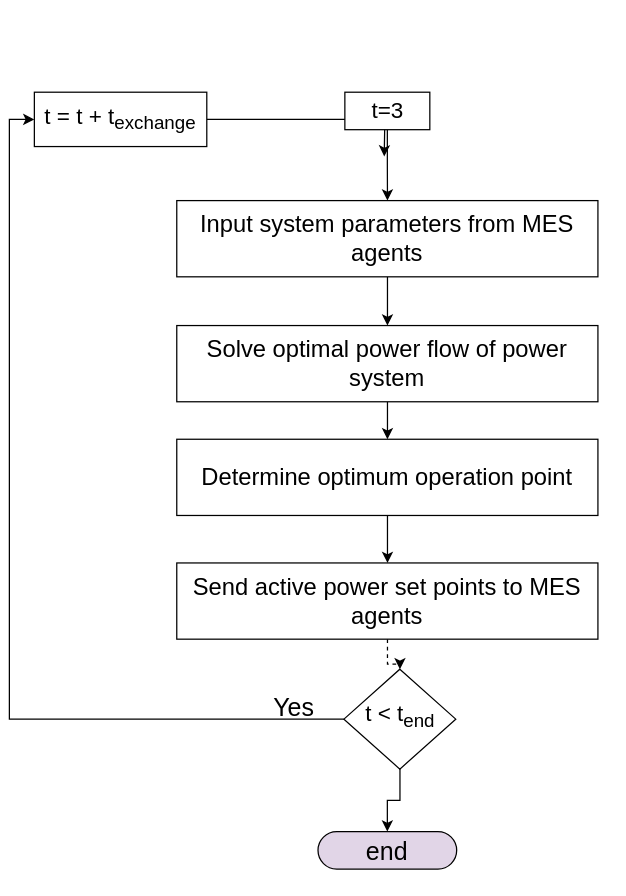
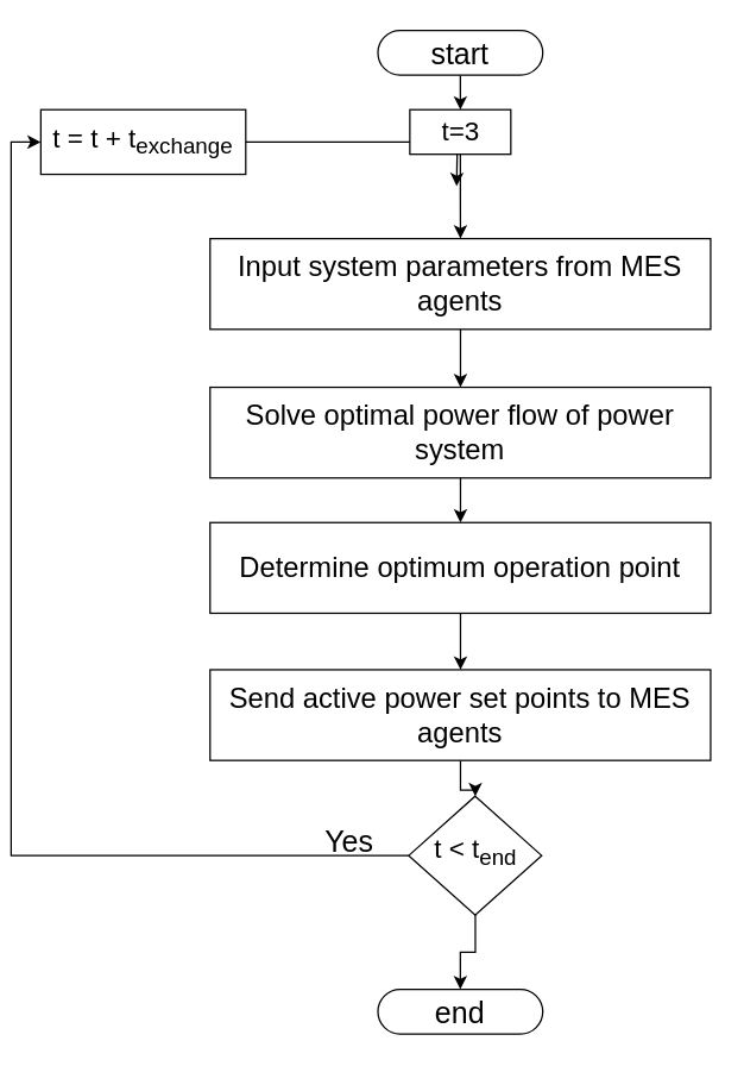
  <mxCell id="0" />
  <mxCell id="1" parent="0" />
- <mxCell id="4" value="&lt;font style=&quot;font-size: 20px&quot;&gt;end&lt;/font&gt;" style="whiteSpace=wrap;html=1;rounded=1;arcSize=50;align=center;fillColor=#e1d5e7;" vertex="1" parent="1"><mxGeometry x="247" y="665" width="111" height="30" as="geometry" /></mxCell>
+ <mxCell id="2" value="" style="edgeStyle=orthogonalEdgeStyle;rounded=0;orthogonalLoop=1;jettySize=auto;html=1;" edge="1" parent="1" source="3" target="19"><mxGeometry relative="1" as="geometry" /></mxCell>
+ <mxCell id="3" value="&lt;font style=&quot;font-size: 20px&quot;&gt;start&lt;/font&gt;" style="whiteSpace=wrap;html=1;rounded=1;arcSize=50;align=center;" vertex="1" parent="1"><mxGeometry x="247" y="20" width="111" height="30" as="geometry" /></mxCell>
+ <mxCell id="4" value="&lt;font style=&quot;font-size: 20px&quot;&gt;end&lt;/font&gt;" style="whiteSpace=wrap;html=1;rounded=1;arcSize=50;align=center;" vertex="1" parent="1"><mxGeometry x="247" y="665" width="111" height="30" as="geometry" /></mxCell>
  <mxCell id="5" value="" style="edgeStyle=orthogonalEdgeStyle;rounded=0;orthogonalLoop=1;jettySize=auto;html=1;" edge="1" parent="1" source="6" target="8"><mxGeometry relative="1" as="geometry" /></mxCell>
  <mxCell id="6" value="&lt;span style=&quot;font-size: 19px&quot;&gt;Solve optimal power flow of power system&lt;/span&gt;" style="rounded=0;whiteSpace=wrap;html=1;" vertex="1" parent="1"><mxGeometry x="133.97" y="260" width="337.06" height="61" as="geometry" /></mxCell>
  <mxCell id="7" value="" style="edgeStyle=orthogonalEdgeStyle;rounded=0;orthogonalLoop=1;jettySize=auto;html=1;" edge="1" parent="1" source="8" target="10"><mxGeometry relative="1" as="geometry" /></mxCell>
  <mxCell id="8" value="&lt;span style=&quot;font-size: 19px&quot;&gt;Determine optimum operation point&lt;/span&gt;" style="rounded=0;whiteSpace=wrap;html=1;" vertex="1" parent="1"><mxGeometry x="133.97" y="351" width="337.06" height="61" as="geometry" /></mxCell>
- <mxCell id="9" value="" style="edgeStyle=orthogonalEdgeStyle;rounded=0;orthogonalLoop=1;jettySize=auto;html=1;dashed=1;" edge="1" parent="1" source="10" target="15"><mxGeometry relative="1" as="geometry" /></mxCell>
+ <mxCell id="9" value="" style="edgeStyle=orthogonalEdgeStyle;rounded=0;orthogonalLoop=1;jettySize=auto;html=1;" edge="1" parent="1" source="10" target="15"><mxGeometry relative="1" as="geometry" /></mxCell>
  <mxCell id="10" value="&lt;span style=&quot;font-size: 19px&quot;&gt;Send active power set points to MES agents&lt;/span&gt;" style="rounded=0;whiteSpace=wrap;html=1;" vertex="1" parent="1"><mxGeometry x="133.97" y="450" width="337.06" height="61" as="geometry" /></mxCell>
  <mxCell id="11" value="" style="edgeStyle=orthogonalEdgeStyle;rounded=0;orthogonalLoop=1;jettySize=auto;html=1;" edge="1" parent="1" source="12" target="6"><mxGeometry relative="1" as="geometry" /></mxCell>
  <mxCell id="12" value="&lt;span style=&quot;font-size: 19px&quot;&gt;Input system parameters from MES agents&lt;/span&gt;" style="rounded=0;whiteSpace=wrap;html=1;" vertex="1" parent="1"><mxGeometry x="133.97" y="160" width="337.06" height="61" as="geometry" /></mxCell>
  <mxCell id="13" value="" style="edgeStyle=orthogonalEdgeStyle;rounded=0;orthogonalLoop=1;jettySize=auto;html=1;" edge="1" parent="1" source="15" target="4"><mxGeometry relative="1" as="geometry" /></mxCell>
  <mxCell id="14" style="edgeStyle=orthogonalEdgeStyle;rounded=0;orthogonalLoop=1;jettySize=auto;html=1;exitX=0;exitY=0.5;exitDx=0;exitDy=0;entryX=0;entryY=0.5;entryDx=0;entryDy=0;" edge="1" parent="1" source="15" target="17"><mxGeometry relative="1" as="geometry" /></mxCell>
  <mxCell id="15" value="&lt;font style=&quot;font-size: 18px&quot;&gt;t &amp;lt; t&lt;sub&gt;end&lt;/sub&gt;&lt;/font&gt;" style="rhombus;whiteSpace=wrap;html=1;shadow=0;fontFamily=Helvetica;fontSize=12;align=center;strokeWidth=1;spacing=6;spacingTop=-4;" vertex="1" parent="1"><mxGeometry x="267.75" y="535" width="89.5" height="80" as="geometry" /></mxCell>
  <mxCell id="16" style="edgeStyle=orthogonalEdgeStyle;rounded=0;orthogonalLoop=1;jettySize=auto;html=1;exitX=1;exitY=0.5;exitDx=0;exitDy=0;" edge="1" parent="1" source="17"><mxGeometry relative="1" as="geometry"><mxPoint x="300" y="124.667" as="targetPoint" /></mxGeometry></mxCell>
  <mxCell id="17" value="&lt;font style=&quot;font-size: 18px&quot;&gt;t = t + t&lt;sub&gt;exchange&lt;/sub&gt;&lt;/font&gt;" style="rounded=0;whiteSpace=wrap;html=1;" vertex="1" parent="1"><mxGeometry x="20" y="73.25" width="138" height="43.5" as="geometry" /></mxCell>
  <mxCell id="18" value="" style="edgeStyle=orthogonalEdgeStyle;rounded=0;orthogonalLoop=1;jettySize=auto;html=1;" edge="1" parent="1" source="19" target="12"><mxGeometry relative="1" as="geometry" /></mxCell>
  <mxCell id="19" value="&lt;font style=&quot;font-size: 18px&quot;&gt;t=3&lt;/font&gt;" style="rounded=0;whiteSpace=wrap;html=1;" vertex="1" parent="1"><mxGeometry x="268.5" y="73.25" width="68" height="30" as="geometry" /></mxCell>
  <mxCell id="20" value="&lt;font style=&quot;font-size: 20px&quot;&gt;Yes&lt;/font&gt;" style="text;html=1;strokeColor=none;fillColor=none;align=center;verticalAlign=middle;whiteSpace=wrap;rounded=0;" vertex="1" parent="1"><mxGeometry x="197.75" y="550" width="60" height="30" as="geometry" /></mxCell>
